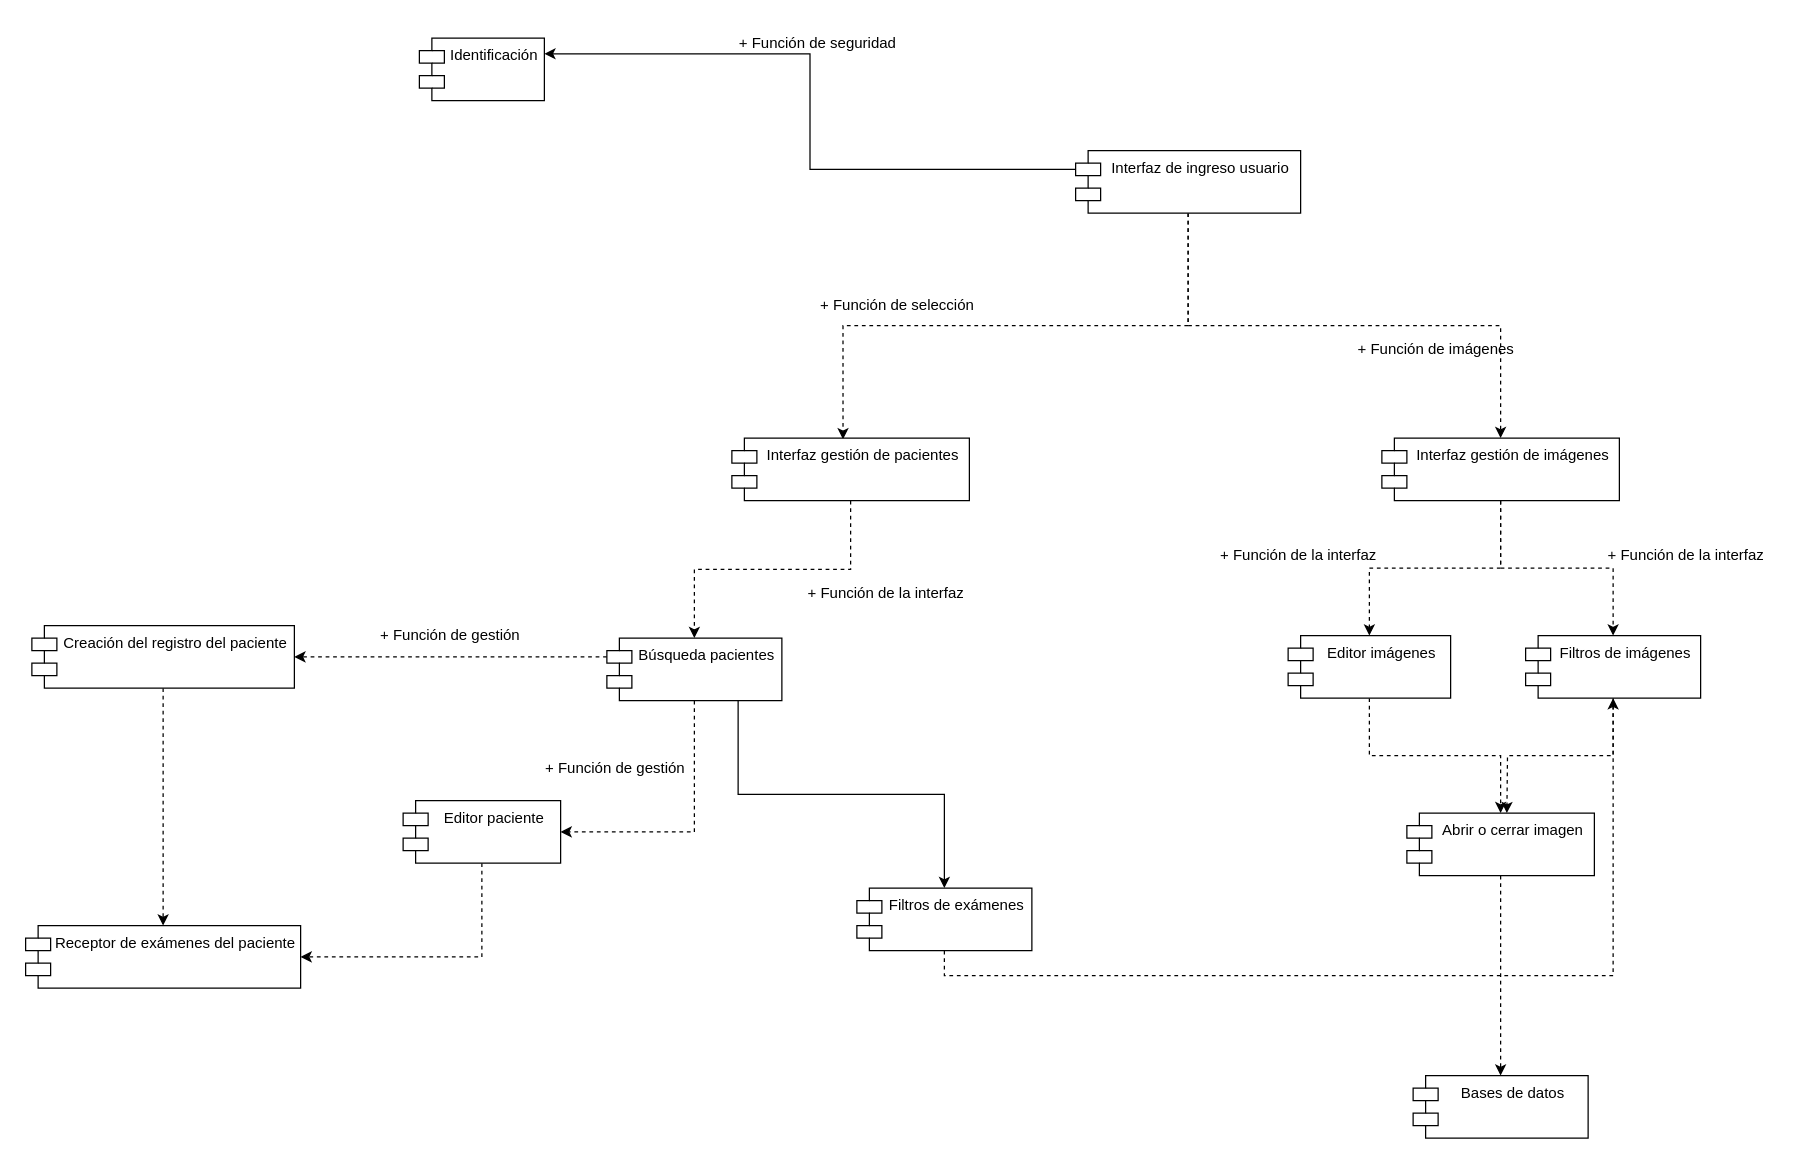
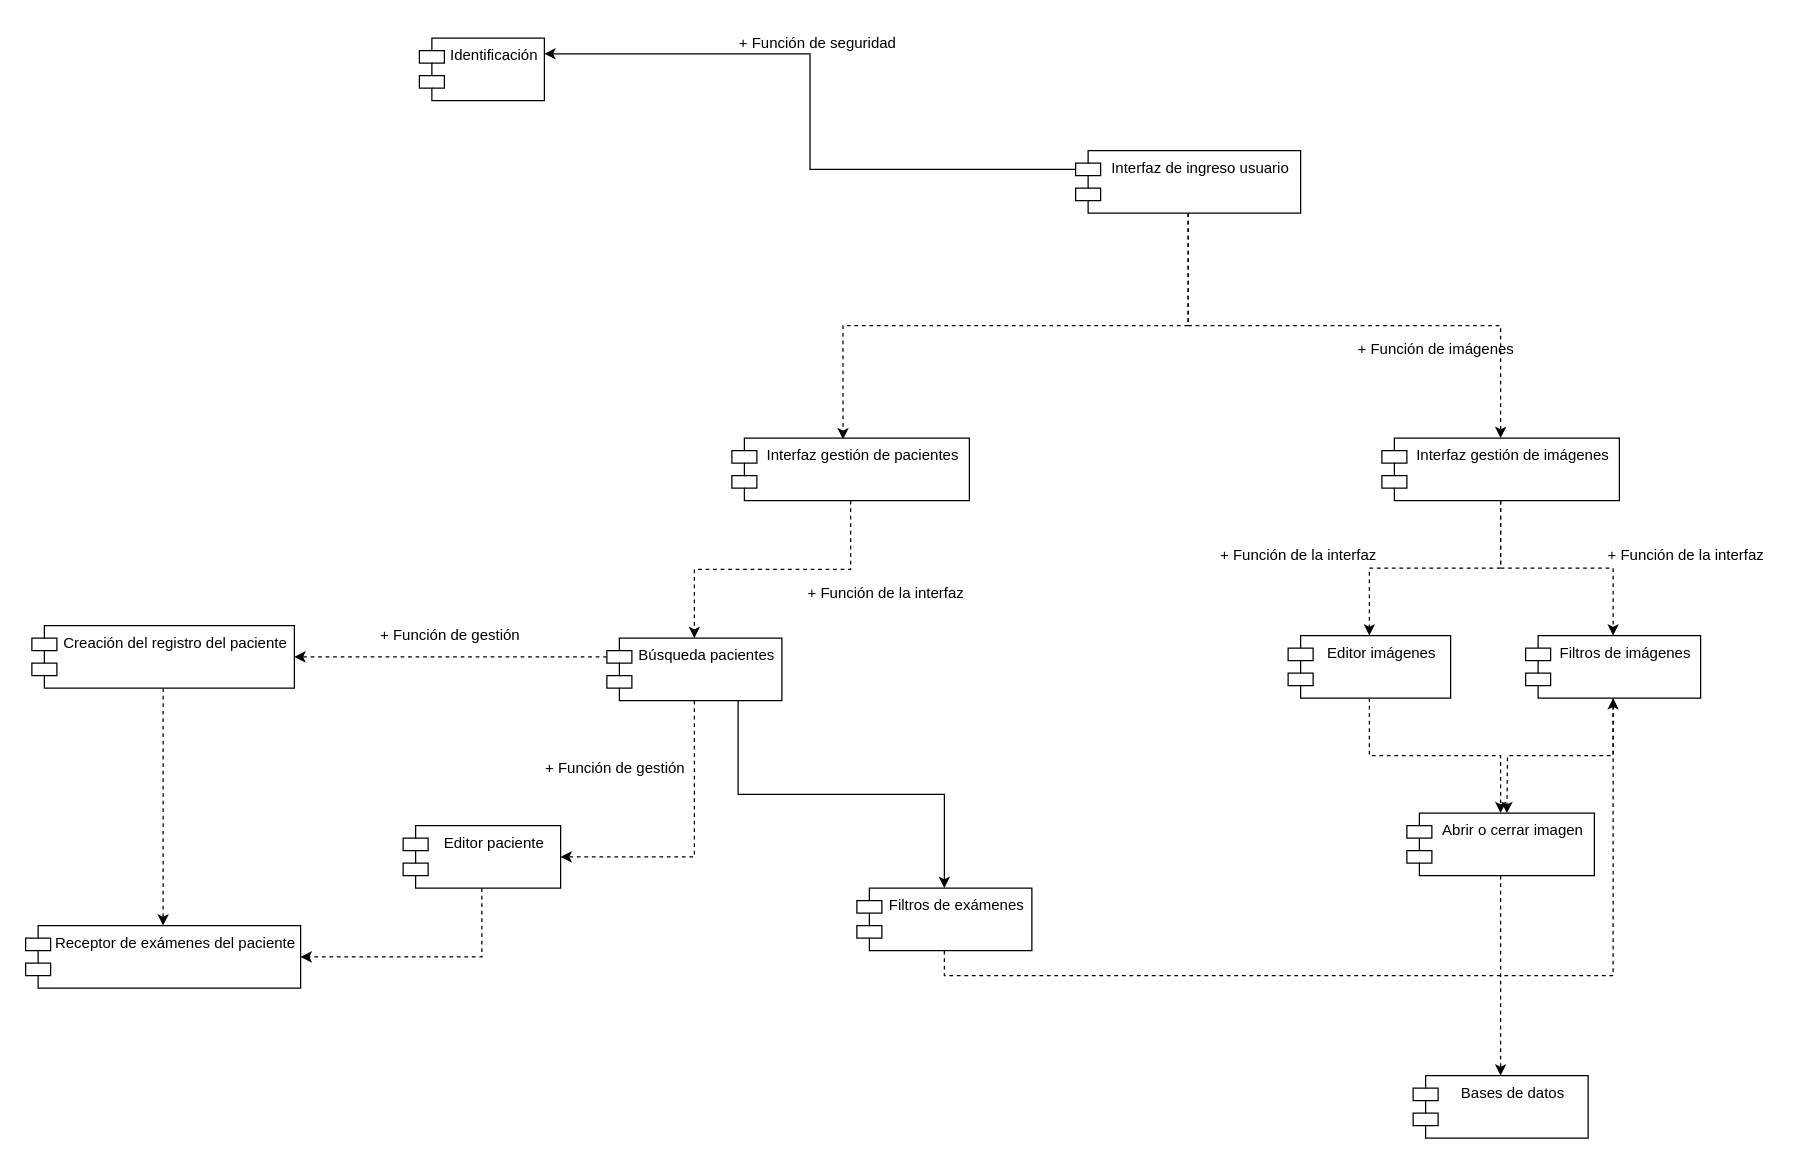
  <mxCell id="0" />
  <mxCell id="1" parent="0" />
  <mxCell id="2" value="Identificación" style="shape=module;align=left;spacingLeft=20;align=center;verticalAlign=top;" vertex="1" parent="1"><mxGeometry x="335" y="30" width="100" height="50" as="geometry" /></mxCell>
  <mxCell id="3" style="edgeStyle=orthogonalEdgeStyle;rounded=0;orthogonalLoop=1;jettySize=auto;html=1;exitX=0;exitY=0;exitDx=0;exitDy=15;exitPerimeter=0;entryX=1;entryY=0.25;entryDx=0;entryDy=0;dashed=0;" edge="1" parent="1" source="6" target="2"><mxGeometry relative="1" as="geometry" /></mxCell>
  <mxCell id="4" style="edgeStyle=orthogonalEdgeStyle;rounded=0;orthogonalLoop=1;jettySize=auto;html=1;exitX=0.5;exitY=1;exitDx=0;exitDy=0;entryX=0.468;entryY=0.02;entryDx=0;entryDy=0;entryPerimeter=0;dashed=1;" edge="1" parent="1" source="6" target="8"><mxGeometry relative="1" as="geometry" /></mxCell>
  <mxCell id="5" style="edgeStyle=orthogonalEdgeStyle;rounded=0;orthogonalLoop=1;jettySize=auto;html=1;exitX=0.5;exitY=1;exitDx=0;exitDy=0;entryX=0.5;entryY=0;entryDx=0;entryDy=0;dashed=1;" edge="1" parent="1" source="6" target="11"><mxGeometry relative="1" as="geometry" /></mxCell>
  <mxCell id="6" value="Interfaz de ingreso usuario" style="shape=module;align=left;spacingLeft=20;align=center;verticalAlign=top;" vertex="1" parent="1"><mxGeometry x="860" y="120" width="180" height="50" as="geometry" /></mxCell>
  <mxCell id="7" style="edgeStyle=orthogonalEdgeStyle;rounded=0;orthogonalLoop=1;jettySize=auto;html=1;exitX=0.5;exitY=1;exitDx=0;exitDy=0;dashed=1;" edge="1" parent="1" source="8" target="15"><mxGeometry relative="1" as="geometry" /></mxCell>
  <mxCell id="8" value="Interfaz gestión de pacientes" style="shape=module;align=left;spacingLeft=20;align=center;verticalAlign=top;" vertex="1" parent="1"><mxGeometry x="585" y="350" width="190" height="50" as="geometry" /></mxCell>
  <mxCell id="9" style="edgeStyle=orthogonalEdgeStyle;rounded=0;orthogonalLoop=1;jettySize=auto;html=1;exitX=0.5;exitY=1;exitDx=0;exitDy=0;entryX=0.5;entryY=0;entryDx=0;entryDy=0;dashed=1;" edge="1" parent="1" source="11" target="17"><mxGeometry relative="1" as="geometry" /></mxCell>
  <mxCell id="10" style="edgeStyle=orthogonalEdgeStyle;rounded=0;orthogonalLoop=1;jettySize=auto;html=1;exitX=0.5;exitY=1;exitDx=0;exitDy=0;entryX=0.5;entryY=0;entryDx=0;entryDy=0;dashed=1;" edge="1" parent="1" source="11" target="21"><mxGeometry relative="1" as="geometry" /></mxCell>
  <mxCell id="11" value="Interfaz gestión de imágenes" style="shape=module;align=left;spacingLeft=20;align=center;verticalAlign=top;" vertex="1" parent="1"><mxGeometry x="1105" y="350" width="190" height="50" as="geometry" /></mxCell>
  <mxCell id="12" style="edgeStyle=orthogonalEdgeStyle;rounded=0;orthogonalLoop=1;jettySize=auto;html=1;exitX=0;exitY=0;exitDx=0;exitDy=15;exitPerimeter=0;entryX=1;entryY=0.5;entryDx=0;entryDy=0;dashed=1;" edge="1" parent="1" source="15" target="28"><mxGeometry relative="1" as="geometry" /></mxCell>
  <mxCell id="13" style="edgeStyle=orthogonalEdgeStyle;rounded=0;orthogonalLoop=1;jettySize=auto;html=1;exitX=0.5;exitY=1;exitDx=0;exitDy=0;entryX=1;entryY=0.5;entryDx=0;entryDy=0;dashed=1;" edge="1" parent="1" source="15" target="24"><mxGeometry relative="1" as="geometry" /></mxCell>
  <mxCell id="14" style="edgeStyle=orthogonalEdgeStyle;rounded=0;orthogonalLoop=1;jettySize=auto;html=1;exitX=0.75;exitY=1;exitDx=0;exitDy=0;entryX=0.5;entryY=0;entryDx=0;entryDy=0;dashed=0;" edge="1" parent="1" source="15" target="26"><mxGeometry relative="1" as="geometry" /></mxCell>
  <mxCell id="15" value="Búsqueda pacientes" style="shape=module;align=left;spacingLeft=20;align=center;verticalAlign=top;" vertex="1" parent="1"><mxGeometry x="485" y="510" width="140" height="50" as="geometry" /></mxCell>
  <mxCell id="16" style="edgeStyle=orthogonalEdgeStyle;rounded=0;orthogonalLoop=1;jettySize=auto;html=1;exitX=0.5;exitY=1;exitDx=0;exitDy=0;entryX=0.5;entryY=0;entryDx=0;entryDy=0;dashed=1;" edge="1" parent="1" source="17" target="19"><mxGeometry relative="1" as="geometry" /></mxCell>
  <mxCell id="17" value="Editor imágenes" style="shape=module;align=left;spacingLeft=20;align=center;verticalAlign=top;" vertex="1" parent="1"><mxGeometry x="1030" y="508" width="130" height="50" as="geometry" /></mxCell>
  <mxCell id="18" style="edgeStyle=orthogonalEdgeStyle;rounded=0;orthogonalLoop=1;jettySize=auto;html=1;exitX=0.5;exitY=1;exitDx=0;exitDy=0;entryX=0.5;entryY=0;entryDx=0;entryDy=0;dashed=1;" edge="1" parent="1" source="19" target="22"><mxGeometry relative="1" as="geometry" /></mxCell>
  <mxCell id="19" value="Abrir o cerrar imagen" style="shape=module;align=left;spacingLeft=20;align=center;verticalAlign=top;" vertex="1" parent="1"><mxGeometry x="1125" y="650" width="150" height="50" as="geometry" /></mxCell>
  <mxCell id="20" style="edgeStyle=orthogonalEdgeStyle;rounded=0;orthogonalLoop=1;jettySize=auto;html=1;exitX=0.5;exitY=1;exitDx=0;exitDy=0;dashed=1;" edge="1" parent="1" source="21"><mxGeometry relative="1" as="geometry"><mxPoint x="1205" y="650" as="targetPoint" /></mxGeometry></mxCell>
  <mxCell id="21" value="Filtros de imágenes" style="shape=module;align=left;spacingLeft=20;align=center;verticalAlign=top;" vertex="1" parent="1"><mxGeometry x="1220" y="508" width="140" height="50" as="geometry" /></mxCell>
  <mxCell id="22" value="Bases de datos" style="shape=module;align=left;spacingLeft=20;align=center;verticalAlign=top;" vertex="1" parent="1"><mxGeometry x="1130" y="860" width="140" height="50" as="geometry" /></mxCell>
  <mxCell id="23" style="edgeStyle=orthogonalEdgeStyle;rounded=0;orthogonalLoop=1;jettySize=auto;html=1;exitX=0.5;exitY=1;exitDx=0;exitDy=0;entryX=1;entryY=0.5;entryDx=0;entryDy=0;dashed=1;" edge="1" parent="1" source="24" target="29"><mxGeometry relative="1" as="geometry" /></mxCell>
- <mxCell id="24" value="Editor paciente" style="shape=module;align=left;spacingLeft=20;align=center;verticalAlign=top;" vertex="1" parent="1"><mxGeometry x="322" y="640" width="126" height="50" as="geometry" /></mxCell>
+ <mxCell id="24" value="Editor paciente" style="shape=module;align=left;spacingLeft=20;align=center;verticalAlign=top;" vertex="1" parent="1"><mxGeometry x="322" y="660" width="126" height="50" as="geometry" /></mxCell>
  <mxCell id="25" style="edgeStyle=orthogonalEdgeStyle;rounded=0;orthogonalLoop=1;jettySize=auto;html=1;exitX=0.5;exitY=1;exitDx=0;exitDy=0;dashed=1;" edge="1" parent="1" source="26" target="21"><mxGeometry relative="1" as="geometry" /></mxCell>
  <mxCell id="26" value="Filtros de exámenes" style="shape=module;align=left;spacingLeft=20;align=center;verticalAlign=top;" vertex="1" parent="1"><mxGeometry x="685" y="710" width="140" height="50" as="geometry" /></mxCell>
  <mxCell id="27" style="edgeStyle=orthogonalEdgeStyle;rounded=0;orthogonalLoop=1;jettySize=auto;html=1;exitX=0.5;exitY=1;exitDx=0;exitDy=0;entryX=0.5;entryY=0;entryDx=0;entryDy=0;dashed=1;" edge="1" parent="1" source="28" target="29"><mxGeometry relative="1" as="geometry" /></mxCell>
  <mxCell id="28" value="Creación del registro del paciente" style="shape=module;align=left;spacingLeft=20;align=center;verticalAlign=top;" vertex="1" parent="1"><mxGeometry x="25" y="500" width="210" height="50" as="geometry" /></mxCell>
  <mxCell id="29" value="Receptor de exámenes del paciente" style="shape=module;align=left;spacingLeft=20;align=center;verticalAlign=top;" vertex="1" parent="1"><mxGeometry x="20" y="740" width="220" height="50" as="geometry" /></mxCell>
  <mxCell id="30" value="+ Función de seguridad" style="text;strokeColor=none;fillColor=none;align=left;verticalAlign=top;spacingLeft=4;spacingRight=4;overflow=hidden;rotatable=0;points=[[0,0.5],[1,0.5]];portConstraint=eastwest;" vertex="1" parent="1"><mxGeometry x="585" y="20" width="140" height="26" as="geometry" /></mxCell>
- <mxCell id="31" value="+ Función de selección" style="text;strokeColor=none;fillColor=none;align=left;verticalAlign=top;spacingLeft=4;spacingRight=4;overflow=hidden;rotatable=0;points=[[0,0.5],[1,0.5]];portConstraint=eastwest;" vertex="1" parent="1"><mxGeometry x="650" y="230" width="150" height="26" as="geometry" /></mxCell>
  <mxCell id="32" value="+ Función de imágenes" style="text;strokeColor=none;fillColor=none;align=left;verticalAlign=top;spacingLeft=4;spacingRight=4;overflow=hidden;rotatable=0;points=[[0,0.5],[1,0.5]];portConstraint=eastwest;" vertex="1" parent="1"><mxGeometry x="1080" y="265" width="150" height="26" as="geometry" /></mxCell>
  <mxCell id="33" value="+ Función de la interfaz" style="text;strokeColor=none;fillColor=none;align=left;verticalAlign=top;spacingLeft=4;spacingRight=4;overflow=hidden;rotatable=0;points=[[0,0.5],[1,0.5]];portConstraint=eastwest;" vertex="1" parent="1"><mxGeometry x="970" y="430" width="150" height="26" as="geometry" /></mxCell>
  <mxCell id="34" value="+ Función de la interfaz" style="text;strokeColor=none;fillColor=none;align=left;verticalAlign=top;spacingLeft=4;spacingRight=4;overflow=hidden;rotatable=0;points=[[0,0.5],[1,0.5]];portConstraint=eastwest;" vertex="1" parent="1"><mxGeometry x="1280" y="430" width="150" height="26" as="geometry" /></mxCell>
  <mxCell id="35" value="+ Función de la interfaz" style="text;strokeColor=none;fillColor=none;align=left;verticalAlign=top;spacingLeft=4;spacingRight=4;overflow=hidden;rotatable=0;points=[[0,0.5],[1,0.5]];portConstraint=eastwest;" vertex="1" parent="1"><mxGeometry x="640" y="460" width="150" height="26" as="geometry" /></mxCell>
  <mxCell id="36" value="+ Función de gestión" style="text;strokeColor=none;fillColor=none;align=left;verticalAlign=top;spacingLeft=4;spacingRight=4;overflow=hidden;rotatable=0;points=[[0,0.5],[1,0.5]];portConstraint=eastwest;" vertex="1" parent="1"><mxGeometry x="298" y="494" width="150" height="26" as="geometry" /></mxCell>
  <mxCell id="37" value="+ Función de gestión" style="text;strokeColor=none;fillColor=none;align=left;verticalAlign=top;spacingLeft=4;spacingRight=4;overflow=hidden;rotatable=0;points=[[0,0.5],[1,0.5]];portConstraint=eastwest;" vertex="1" parent="1"><mxGeometry x="430" y="600" width="130" height="26" as="geometry" /></mxCell>
